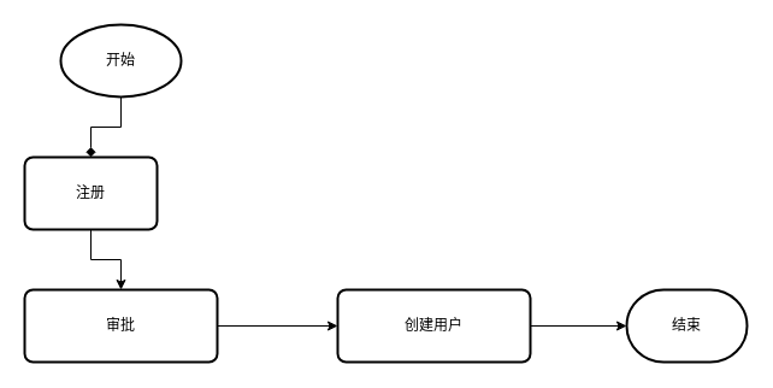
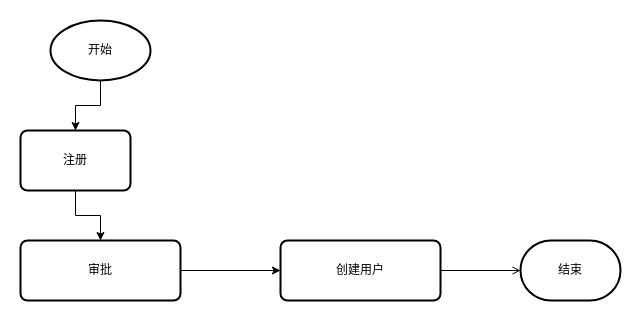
  <mxCell id="0" />
  <mxCell id="1" parent="0" />
- <mxCell id="2" style="edgeStyle=orthogonalEdgeStyle;rounded=0;orthogonalLoop=1;jettySize=auto;html=1;exitX=0.5;exitY=1;exitDx=0;exitDy=0;exitPerimeter=0;endArrow=diamond;" edge="1" parent="1" source="3" target="5"><mxGeometry relative="1" as="geometry" /></mxCell>
+ <mxCell id="2" style="edgeStyle=orthogonalEdgeStyle;rounded=0;orthogonalLoop=1;jettySize=auto;html=1;exitX=0.5;exitY=1;exitDx=0;exitDy=0;exitPerimeter=0;" edge="1" parent="1" source="3" target="5"><mxGeometry relative="1" as="geometry" /></mxCell>
  <mxCell id="3" value="开始" style="strokeWidth=2;html=1;shape=mxgraph.flowchart.start_1;whiteSpace=wrap;" vertex="1" parent="1"><mxGeometry x="50" y="20" width="100" height="60" as="geometry" /></mxCell>
  <mxCell id="4" style="edgeStyle=orthogonalEdgeStyle;rounded=0;orthogonalLoop=1;jettySize=auto;html=1;exitX=0.5;exitY=1;exitDx=0;exitDy=0;" edge="1" parent="1" source="5" target="7"><mxGeometry relative="1" as="geometry" /></mxCell>
  <mxCell id="5" value="注册" style="rounded=1;whiteSpace=wrap;html=1;absoluteArcSize=1;arcSize=14;strokeWidth=2;" vertex="1" parent="1"><mxGeometry x="20" y="130" width="110" height="60" as="geometry" /></mxCell>
  <mxCell id="6" style="edgeStyle=orthogonalEdgeStyle;rounded=0;orthogonalLoop=1;jettySize=auto;html=1;" edge="1" parent="1" source="7" target="9"><mxGeometry relative="1" as="geometry" /></mxCell>
  <mxCell id="7" value="审批" style="rounded=1;whiteSpace=wrap;html=1;absoluteArcSize=1;arcSize=14;strokeWidth=2;" vertex="1" parent="1"><mxGeometry x="20" y="240" width="160" height="60" as="geometry" /></mxCell>
- <mxCell id="8" style="edgeStyle=orthogonalEdgeStyle;rounded=0;orthogonalLoop=1;jettySize=auto;html=1;" edge="1" parent="1" source="9" target="10"><mxGeometry relative="1" as="geometry" /></mxCell>
+ <mxCell id="8" style="edgeStyle=orthogonalEdgeStyle;rounded=0;orthogonalLoop=1;jettySize=auto;html=1;endArrow=open;" edge="1" parent="1" source="9" target="10"><mxGeometry relative="1" as="geometry" /></mxCell>
  <mxCell id="9" value="创建用户" style="rounded=1;whiteSpace=wrap;html=1;absoluteArcSize=1;arcSize=14;strokeWidth=2;" vertex="1" parent="1"><mxGeometry x="280" y="240" width="160" height="60" as="geometry" /></mxCell>
  <mxCell id="10" value="结束" style="strokeWidth=2;html=1;shape=mxgraph.flowchart.terminator;whiteSpace=wrap;" vertex="1" parent="1"><mxGeometry x="520" y="240" width="100" height="60" as="geometry" /></mxCell>
